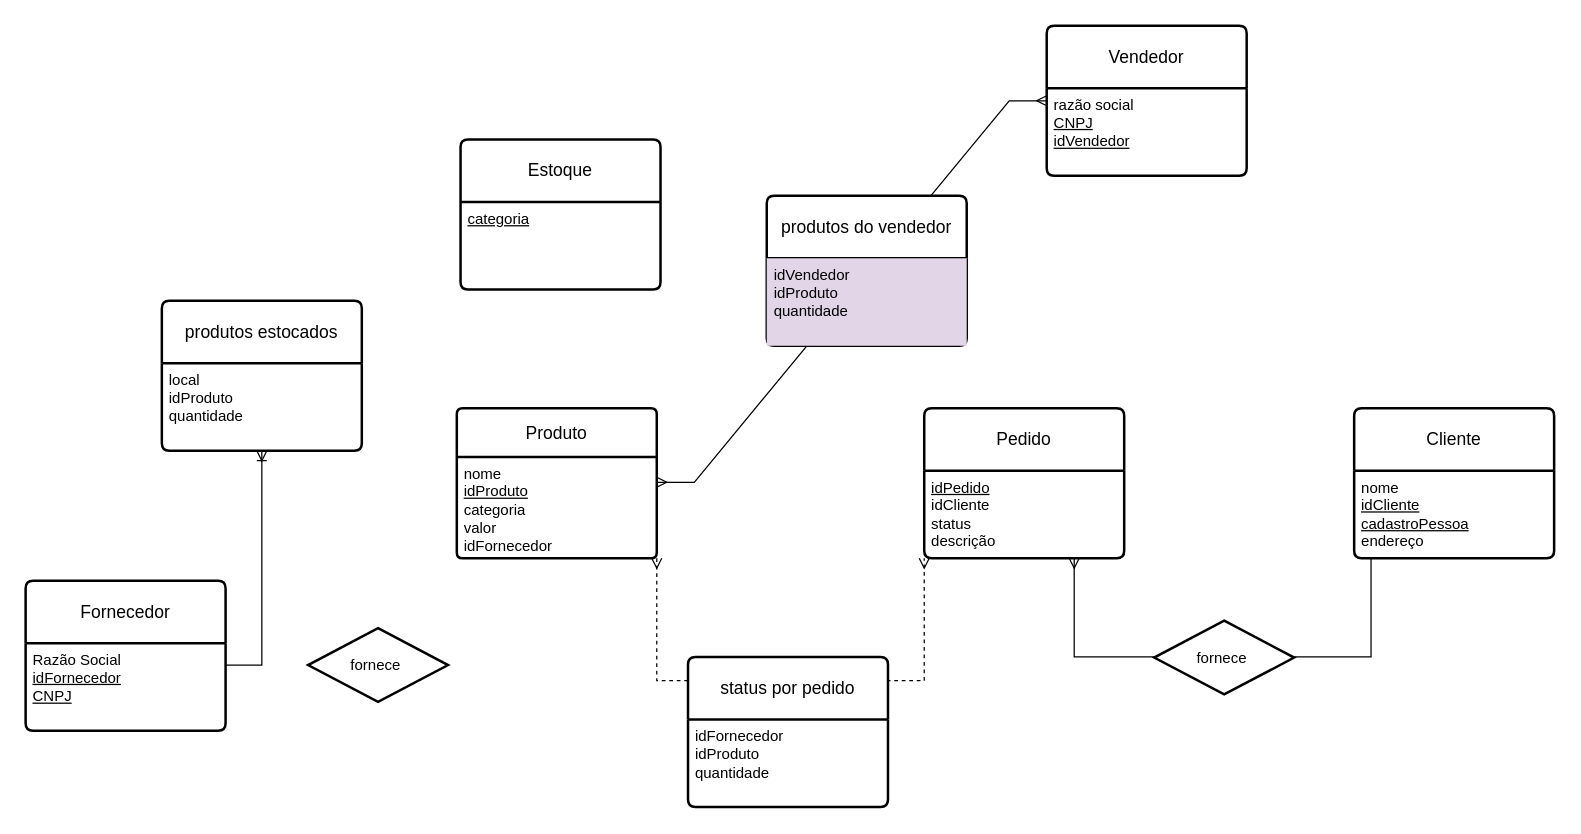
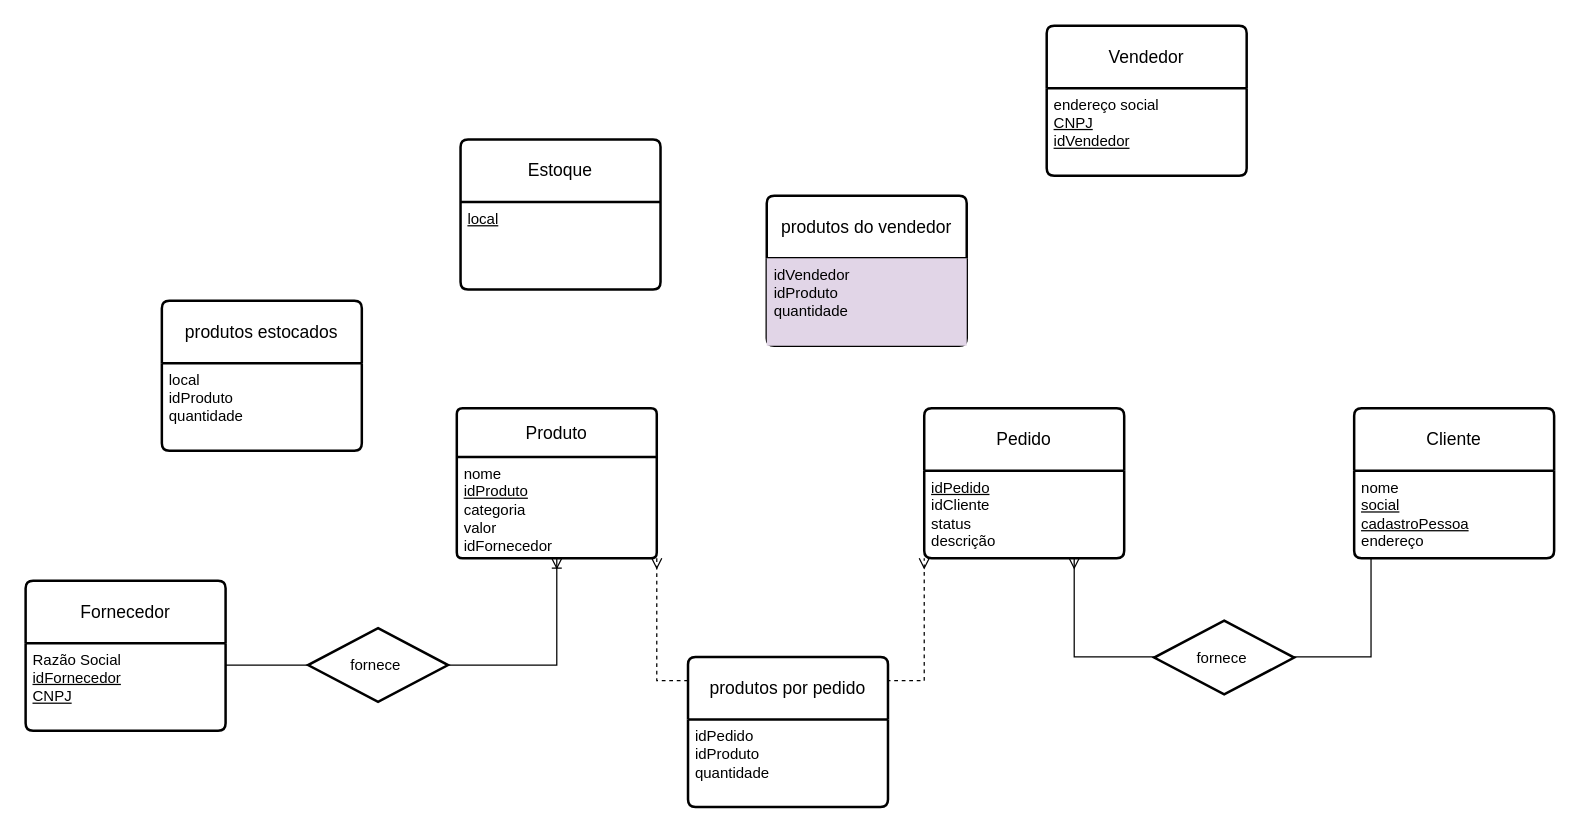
  <mxCell id="0" />
  <mxCell id="1" parent="0" />
- <mxCell id="2" value="" style="edgeStyle=orthogonalEdgeStyle;fontSize=12;html=1;endArrow=ERoneToMany;rounded=0;exitX=1;exitY=0.25;exitDx=0;exitDy=0;" edge="1" parent="1" source="12" target="21"><mxGeometry width="100" height="100" relative="1" as="geometry"><mxPoint x="194" y="528" as="sourcePoint" /><mxPoint x="435" y="483" as="targetPoint" /></mxGeometry></mxCell>
+ <mxCell id="2" value="" style="edgeStyle=orthogonalEdgeStyle;fontSize=12;html=1;endArrow=ERoneToMany;rounded=0;exitX=1;exitY=0.25;exitDx=0;exitDy=0;entryX=0.5;entryY=1;entryDx=0;entryDy=0;" edge="1" parent="1" source="12" target="6"><mxGeometry width="100" height="100" relative="1" as="geometry"><mxPoint x="194" y="528" as="sourcePoint" /><mxPoint x="435" y="483" as="targetPoint" /></mxGeometry></mxCell>
  <mxCell id="3" value="fornece&amp;nbsp;" style="strokeWidth=2;html=1;shape=mxgraph.flowchart.decision;whiteSpace=wrap;" vertex="1" parent="1"><mxGeometry x="246" y="502" width="112" height="59" as="geometry" /></mxCell>
  <mxCell id="4" value="" style="edgeStyle=orthogonalEdgeStyle;fontSize=12;html=1;endArrow=ERmany;rounded=0;entryX=0.75;entryY=1;entryDx=0;entryDy=0;exitX=0;exitY=1;exitDx=0;exitDy=0;" edge="1" parent="1" target="8"><mxGeometry width="100" height="100" relative="1" as="geometry"><mxPoint x="1096.5" y="446" as="sourcePoint" /><mxPoint x="873.5" y="446" as="targetPoint" /><Array as="points"><mxPoint x="1097" y="525" /><mxPoint x="859" y="525" /></Array></mxGeometry></mxCell>
  <mxCell id="5" value="Produto" style="swimlane;childLayout=stackLayout;horizontal=1;startSize=39;horizontalStack=0;rounded=1;fontSize=14;fontStyle=0;strokeWidth=2;resizeParent=0;resizeLast=1;shadow=0;dashed=0;align=center;arcSize=4;whiteSpace=wrap;html=1;" vertex="1" parent="1"><mxGeometry x="365" y="326" width="160" height="120" as="geometry" /></mxCell>
  <mxCell id="6" value="nome&lt;br&gt;&lt;u&gt;idProduto&lt;/u&gt;&lt;br&gt;categoria&lt;br&gt;valor&lt;br&gt;idFornecedor" style="align=left;strokeColor=none;fillColor=none;spacingLeft=4;fontSize=12;verticalAlign=top;resizable=0;rotatable=0;part=1;html=1;" vertex="1" parent="5"><mxGeometry y="39" width="160" height="81" as="geometry" /></mxCell>
  <mxCell id="7" value="Pedido" style="swimlane;childLayout=stackLayout;horizontal=1;startSize=50;horizontalStack=0;rounded=1;fontSize=14;fontStyle=0;strokeWidth=2;resizeParent=0;resizeLast=1;shadow=0;dashed=0;align=center;arcSize=4;whiteSpace=wrap;html=1;" vertex="1" parent="1"><mxGeometry x="739" y="326" width="160" height="120" as="geometry"><mxRectangle x="190" y="-416" width="79" height="50" as="alternateBounds" /></mxGeometry></mxCell>
  <mxCell id="8" value="&lt;u&gt;idPedido&lt;/u&gt;&lt;br&gt;idCliente&lt;br&gt;status&lt;br&gt;descrição" style="align=left;strokeColor=none;fillColor=none;spacingLeft=4;fontSize=12;verticalAlign=top;resizable=0;rotatable=0;part=1;html=1;" vertex="1" parent="7"><mxGeometry y="50" width="160" height="70" as="geometry" /></mxCell>
  <mxCell id="9" value="Cliente" style="swimlane;childLayout=stackLayout;horizontal=1;startSize=50;horizontalStack=0;rounded=1;fontSize=14;fontStyle=0;strokeWidth=2;resizeParent=0;resizeLast=1;shadow=0;dashed=0;align=center;arcSize=4;whiteSpace=wrap;html=1;" vertex="1" parent="1"><mxGeometry x="1083" y="326" width="160" height="120" as="geometry"><mxRectangle x="107" y="-768" width="79" height="50" as="alternateBounds" /></mxGeometry></mxCell>
- <mxCell id="10" value="nome&lt;br&gt;&lt;u&gt;idCliente&lt;/u&gt;&lt;br&gt;&lt;u&gt;cadastroPessoa&lt;/u&gt;&lt;br&gt;endereço" style="align=left;strokeColor=none;fillColor=none;spacingLeft=4;fontSize=12;verticalAlign=top;resizable=0;rotatable=0;part=1;html=1;" vertex="1" parent="9"><mxGeometry y="50" width="160" height="70" as="geometry" /></mxCell>
+ <mxCell id="10" value="nome&lt;br&gt;&lt;u&gt;social&lt;/u&gt;&lt;br&gt;&lt;u&gt;cadastroPessoa&lt;/u&gt;&lt;br&gt;endereço" style="align=left;strokeColor=none;fillColor=none;spacingLeft=4;fontSize=12;verticalAlign=top;resizable=0;rotatable=0;part=1;html=1;" vertex="1" parent="9"><mxGeometry y="50" width="160" height="70" as="geometry" /></mxCell>
  <mxCell id="11" value="Fornecedor" style="swimlane;childLayout=stackLayout;horizontal=1;startSize=50;horizontalStack=0;rounded=1;fontSize=14;fontStyle=0;strokeWidth=2;resizeParent=0;resizeLast=1;shadow=0;dashed=0;align=center;arcSize=4;whiteSpace=wrap;html=1;" vertex="1" parent="1"><mxGeometry x="20" y="464" width="160" height="120" as="geometry" /></mxCell>
  <mxCell id="12" value="Razão Social&lt;br&gt;&lt;u&gt;idFornecedor&lt;br&gt;CNPJ&lt;/u&gt;" style="align=left;strokeColor=none;fillColor=none;spacingLeft=4;fontSize=12;verticalAlign=top;resizable=0;rotatable=0;part=1;html=1;" vertex="1" parent="11"><mxGeometry y="50" width="160" height="70" as="geometry" /></mxCell>
  <mxCell id="13" value="Vendedor" style="swimlane;childLayout=stackLayout;horizontal=1;startSize=50;horizontalStack=0;rounded=1;fontSize=14;fontStyle=0;strokeWidth=2;resizeParent=0;resizeLast=1;shadow=0;dashed=0;align=center;arcSize=4;whiteSpace=wrap;html=1;" vertex="1" parent="1"><mxGeometry x="837" y="20" width="160" height="120" as="geometry"><mxRectangle x="111" y="-657" width="95" height="50" as="alternateBounds" /></mxGeometry></mxCell>
- <mxCell id="14" value="razão social&lt;br&gt;&lt;u&gt;CNPJ&lt;/u&gt;&lt;br&gt;&lt;u&gt;idVendedor&lt;/u&gt;" style="align=left;strokeColor=none;fillColor=none;spacingLeft=4;fontSize=12;verticalAlign=top;resizable=0;rotatable=0;part=1;html=1;" vertex="1" parent="13"><mxGeometry y="50" width="160" height="70" as="geometry" /></mxCell>
+ <mxCell id="14" value="endereço social&lt;br&gt;&lt;u&gt;CNPJ&lt;/u&gt;&lt;br&gt;&lt;u&gt;idVendedor&lt;/u&gt;" style="align=left;strokeColor=none;fillColor=none;spacingLeft=4;fontSize=12;verticalAlign=top;resizable=0;rotatable=0;part=1;html=1;" vertex="1" parent="13"><mxGeometry y="50" width="160" height="70" as="geometry" /></mxCell>
  <mxCell id="15" value="" style="edgeStyle=orthogonalEdgeStyle;fontSize=12;html=1;endArrow=ERmany;startArrow=ERmany;rounded=0;exitX=1;exitY=1;exitDx=0;exitDy=0;entryX=0;entryY=1;entryDx=0;entryDy=0;dashed=1;" edge="1" parent="1" source="6" target="8"><mxGeometry width="100" height="100" relative="1" as="geometry"><mxPoint x="646" y="600" as="sourcePoint" /><mxPoint x="746" y="500" as="targetPoint" /><Array as="points"><mxPoint x="525" y="544" /><mxPoint x="739" y="544" /></Array></mxGeometry></mxCell>
- <mxCell id="16" value="status por pedido" style="swimlane;childLayout=stackLayout;horizontal=1;startSize=50;horizontalStack=0;rounded=1;fontSize=14;fontStyle=0;strokeWidth=2;resizeParent=0;resizeLast=1;shadow=0;dashed=0;align=center;arcSize=4;whiteSpace=wrap;html=1;" vertex="1" parent="1"><mxGeometry x="550" y="525" width="160" height="120" as="geometry"><mxRectangle x="67" y="-252" width="70" height="50" as="alternateBounds" /></mxGeometry></mxCell>
- <mxCell id="17" value="idFornecedor&lt;br&gt;idProduto&lt;br&gt;quantidade" style="align=left;strokeColor=none;fillColor=none;spacingLeft=4;fontSize=12;verticalAlign=top;resizable=0;rotatable=0;part=1;html=1;" vertex="1" parent="16"><mxGeometry y="50" width="160" height="70" as="geometry" /></mxCell>
+ <mxCell id="16" value="produtos por pedido" style="swimlane;childLayout=stackLayout;horizontal=1;startSize=50;horizontalStack=0;rounded=1;fontSize=14;fontStyle=0;strokeWidth=2;resizeParent=0;resizeLast=1;shadow=0;dashed=0;align=center;arcSize=4;whiteSpace=wrap;html=1;" vertex="1" parent="1"><mxGeometry x="550" y="525" width="160" height="120" as="geometry"><mxRectangle x="67" y="-252" width="70" height="50" as="alternateBounds" /></mxGeometry></mxCell>
+ <mxCell id="17" value="idPedido&lt;br&gt;idProduto&lt;br&gt;quantidade" style="align=left;strokeColor=none;fillColor=none;spacingLeft=4;fontSize=12;verticalAlign=top;resizable=0;rotatable=0;part=1;html=1;" vertex="1" parent="16"><mxGeometry y="50" width="160" height="70" as="geometry" /></mxCell>
  <mxCell id="18" value="Estoque" style="swimlane;childLayout=stackLayout;horizontal=1;startSize=50;horizontalStack=0;rounded=1;fontSize=14;fontStyle=0;strokeWidth=2;resizeParent=0;resizeLast=1;shadow=0;dashed=0;align=center;arcSize=4;whiteSpace=wrap;html=1;" vertex="1" parent="1"><mxGeometry x="368" y="111" width="160" height="120" as="geometry" /></mxCell>
- <mxCell id="19" value="&lt;u&gt;categoria&lt;/u&gt;&lt;br&gt;" style="align=left;strokeColor=none;fillColor=none;spacingLeft=4;fontSize=12;verticalAlign=top;resizable=0;rotatable=0;part=1;html=1;" vertex="1" parent="18"><mxGeometry y="50" width="160" height="70" as="geometry" /></mxCell>
+ <mxCell id="19" value="&lt;u&gt;local&lt;/u&gt;&lt;br&gt;" style="align=left;strokeColor=none;fillColor=none;spacingLeft=4;fontSize=12;verticalAlign=top;resizable=0;rotatable=0;part=1;html=1;" vertex="1" parent="18"><mxGeometry y="50" width="160" height="70" as="geometry" /></mxCell>
  <mxCell id="20" value="produtos estocados" style="swimlane;childLayout=stackLayout;horizontal=1;startSize=50;horizontalStack=0;rounded=1;fontSize=14;fontStyle=0;strokeWidth=2;resizeParent=0;resizeLast=1;shadow=0;dashed=0;align=center;arcSize=4;whiteSpace=wrap;html=1;" vertex="1" parent="1"><mxGeometry x="129" y="240" width="160" height="120" as="geometry"><mxRectangle x="67" y="-252" width="70" height="50" as="alternateBounds" /></mxGeometry></mxCell>
  <mxCell id="21" value="local&lt;br&gt;idProduto&lt;br&gt;quantidade" style="align=left;strokeColor=none;fillColor=none;spacingLeft=4;fontSize=12;verticalAlign=top;resizable=0;rotatable=0;part=1;html=1;" vertex="1" parent="20"><mxGeometry y="50" width="160" height="70" as="geometry" /></mxCell>
  <mxCell id="22" value="fornece&amp;nbsp;" style="strokeWidth=2;html=1;shape=mxgraph.flowchart.decision;whiteSpace=wrap;" vertex="1" parent="1"><mxGeometry x="923" y="496" width="112" height="59" as="geometry" /></mxCell>
- <mxCell id="23" value="" style="edgeStyle=entityRelationEdgeStyle;fontSize=12;html=1;endArrow=ERmany;startArrow=ERmany;rounded=0;entryX=0;entryY=0.5;entryDx=0;entryDy=0;exitX=1;exitY=0.25;exitDx=0;exitDy=0;" edge="1" parent="1" source="6" target="13"><mxGeometry width="100" height="100" relative="1" as="geometry"><mxPoint x="532" y="392" as="sourcePoint" /><mxPoint x="746" y="254" as="targetPoint" /></mxGeometry></mxCell>
  <mxCell id="24" value="produtos do vendedor" style="swimlane;childLayout=stackLayout;horizontal=1;startSize=50;horizontalStack=0;rounded=1;fontSize=14;fontStyle=0;strokeWidth=2;resizeParent=0;resizeLast=1;shadow=0;dashed=0;align=center;arcSize=4;whiteSpace=wrap;html=1;fillColor=#FFFFFF;" vertex="1" parent="1"><mxGeometry x="613" y="156" width="160" height="120" as="geometry" /></mxCell>
  <mxCell id="25" value="idVendedor&lt;br&gt;idProduto&lt;br&gt;quantidade" style="align=left;strokeColor=none;fillColor=#e1d5e7;spacingLeft=4;fontSize=12;verticalAlign=top;resizable=0;rotatable=0;part=1;html=1;" vertex="1" parent="24"><mxGeometry y="50" width="160" height="70" as="geometry" /></mxCell>
